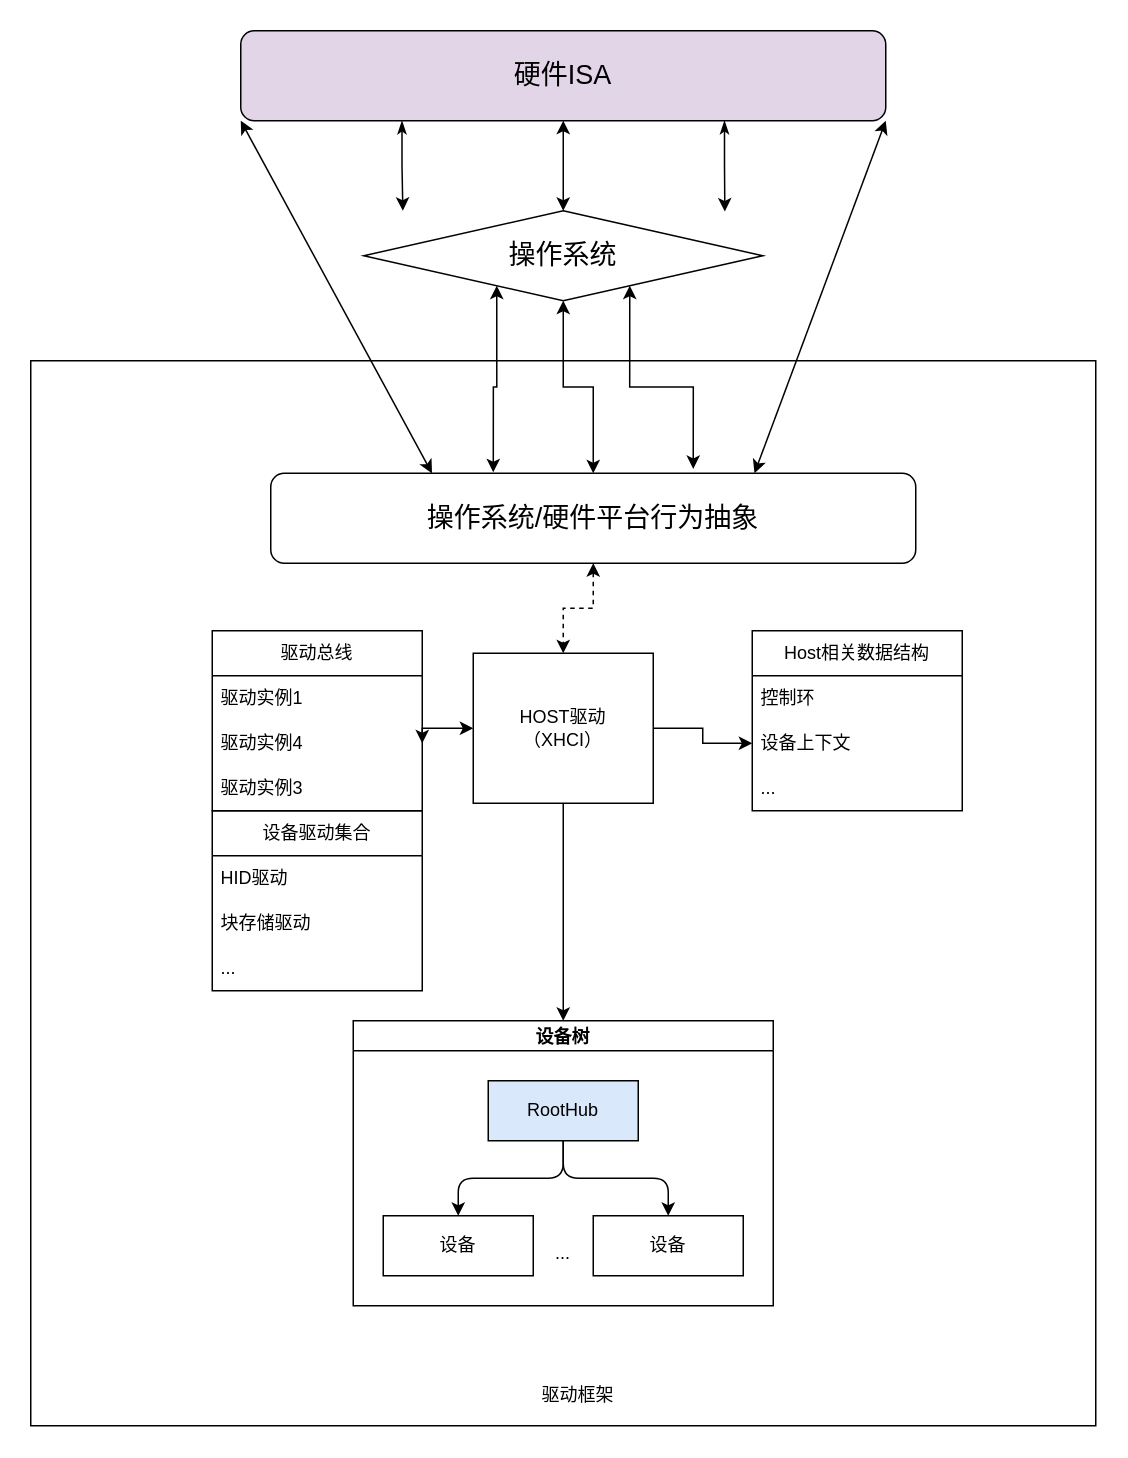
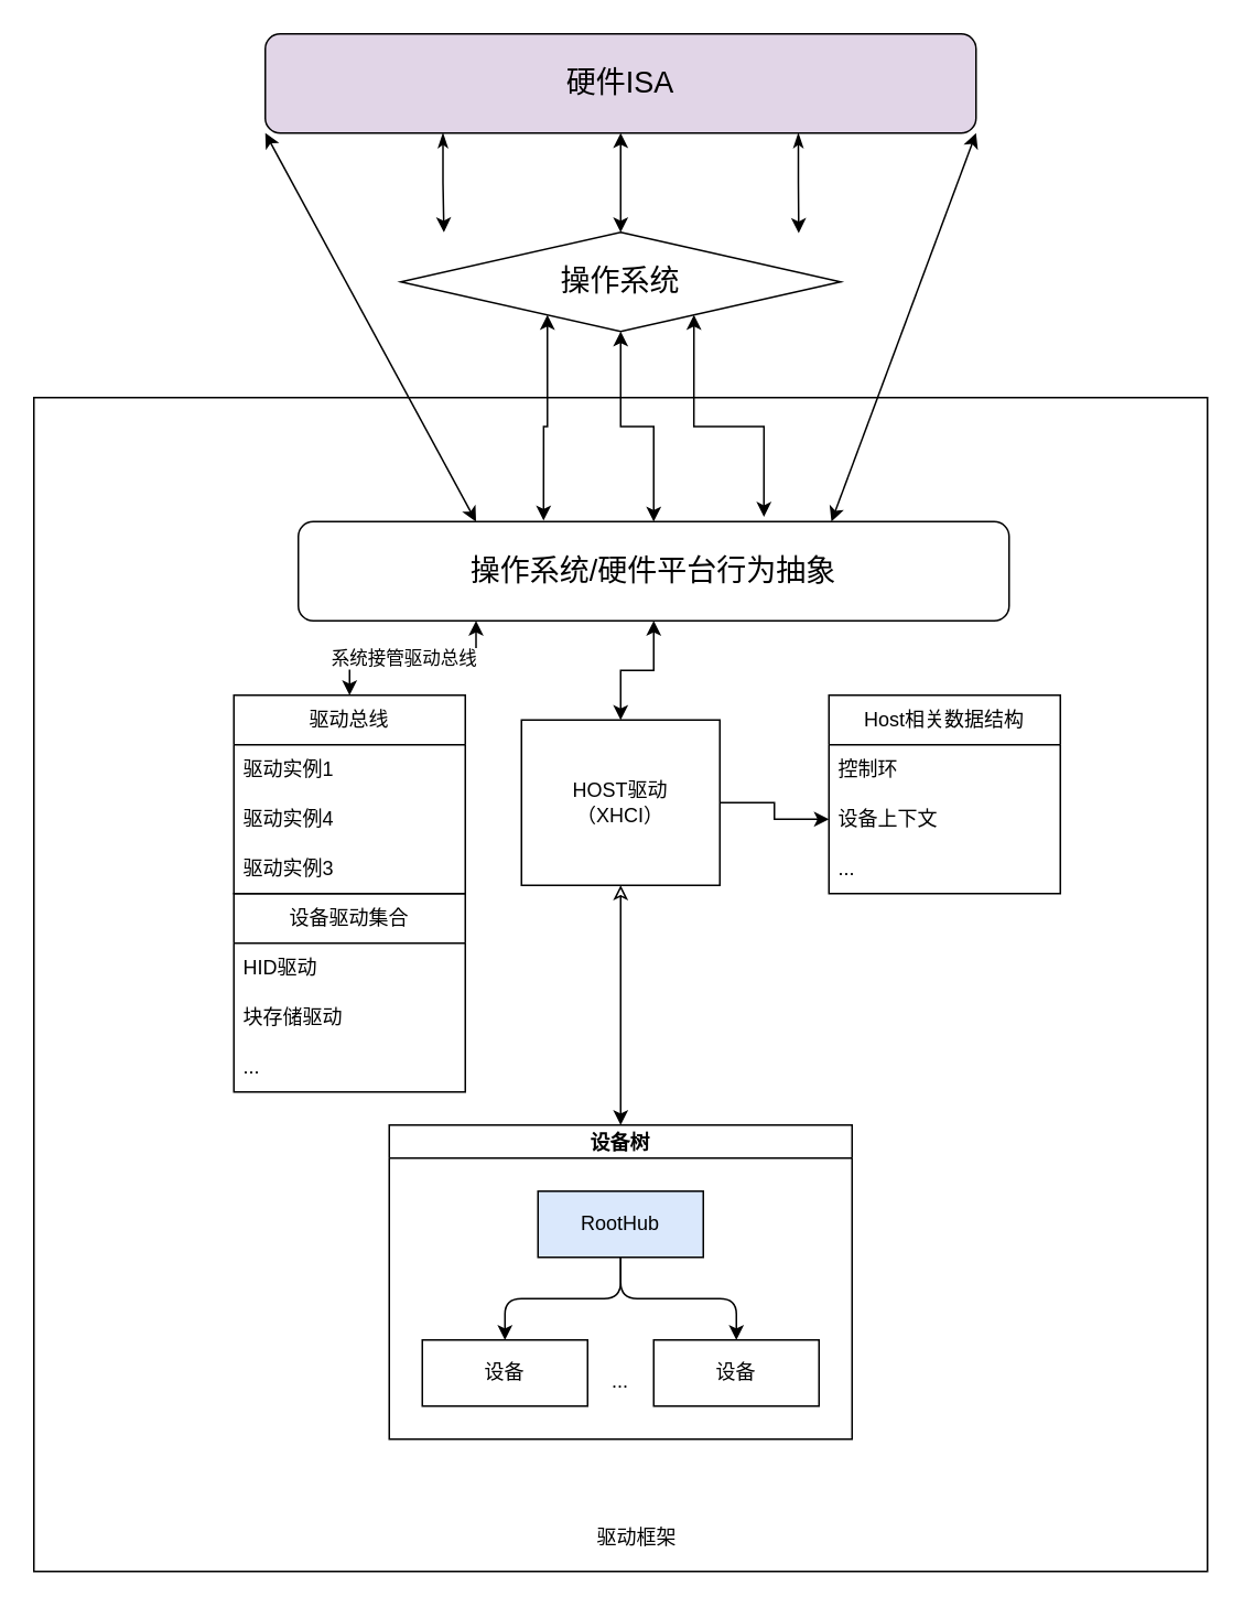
  <mxCell id="0" />
  <mxCell id="1" parent="0" />
  <mxCell id="2" value="" style="whiteSpace=wrap;html=1;aspect=fixed;movable=1;resizable=1;rotatable=1;deletable=1;editable=1;locked=0;connectable=1;rounded=0;strokeWidth=1;fillColor=none;" vertex="1" parent="1"><mxGeometry x="20" y="240" width="710" height="710" as="geometry" /></mxCell>
  <mxCell id="3" style="edgeStyle=orthogonalEdgeStyle;rounded=0;orthogonalLoop=1;jettySize=auto;html=1;exitX=0.5;exitY=0;exitDx=0;exitDy=0;entryX=0.5;entryY=1;entryDx=0;entryDy=0;startArrow=classic;startFill=1;" edge="1" parent="1" source="5" target="7"><mxGeometry relative="1" as="geometry" /></mxCell>
- <mxCell id="4" style="edgeStyle=orthogonalEdgeStyle;rounded=0;orthogonalLoop=1;jettySize=auto;html=1;entryX=0.5;entryY=0;entryDx=0;entryDy=0;startArrow=classic;startFill=1;dashed=1;" edge="1" parent="1" source="5" target="17"><mxGeometry relative="1" as="geometry" /></mxCell>
+ <mxCell id="4" style="edgeStyle=orthogonalEdgeStyle;rounded=0;orthogonalLoop=1;jettySize=auto;html=1;entryX=0.5;entryY=0;entryDx=0;entryDy=0;startArrow=classic;startFill=1;" edge="1" parent="1" source="5" target="17"><mxGeometry relative="1" as="geometry" /></mxCell>
  <mxCell id="5" value="&lt;font style=&quot;font-size: 18px;&quot;&gt;操作系统/硬件平台行为抽象&lt;/font&gt;" style="rounded=1;whiteSpace=wrap;html=1;" vertex="1" parent="1"><mxGeometry x="180" y="315" width="430" height="60" as="geometry" /></mxCell>
  <mxCell id="6" style="edgeStyle=orthogonalEdgeStyle;rounded=0;orthogonalLoop=1;jettySize=auto;html=1;entryX=0.5;entryY=1;entryDx=0;entryDy=0;startArrow=classic;startFill=1;" edge="1" parent="1" source="7" target="10"><mxGeometry relative="1" as="geometry" /></mxCell>
  <mxCell id="7" value="&lt;font style=&quot;font-size: 18px;&quot;&gt;操作系统&lt;/font&gt;" style="rhombus;whiteSpace=wrap;html=1;" vertex="1" parent="1"><mxGeometry x="242" y="140" width="266" height="60" as="geometry" /></mxCell>
  <mxCell id="8" style="edgeStyle=orthogonalEdgeStyle;rounded=0;orthogonalLoop=1;jettySize=auto;html=1;exitX=0.25;exitY=1;exitDx=0;exitDy=0;entryX=0.345;entryY=-0.011;entryDx=0;entryDy=0;entryPerimeter=0;strokeColor=default;align=center;verticalAlign=middle;fontFamily=Helvetica;fontSize=11;fontColor=default;labelBackgroundColor=default;startArrow=classic;startFill=1;endArrow=classic;" edge="1" parent="1" source="7" target="5"><mxGeometry relative="1" as="geometry" /></mxCell>
  <mxCell id="9" style="edgeStyle=orthogonalEdgeStyle;rounded=0;orthogonalLoop=1;jettySize=auto;html=1;exitX=0.75;exitY=1;exitDx=0;exitDy=0;entryX=0.655;entryY=-0.048;entryDx=0;entryDy=0;entryPerimeter=0;strokeColor=default;align=center;verticalAlign=middle;fontFamily=Helvetica;fontSize=11;fontColor=default;labelBackgroundColor=default;startArrow=classic;startFill=1;endArrow=classic;" edge="1" parent="1" source="7" target="5"><mxGeometry relative="1" as="geometry" /></mxCell>
  <mxCell id="10" value="&lt;font style=&quot;font-size: 18px;&quot;&gt;硬件ISA&lt;/font&gt;" style="rounded=1;whiteSpace=wrap;html=1;fillColor=#e1d5e7;" vertex="1" parent="1"><mxGeometry x="160" width="430" height="60" as="geometry" y="20" /></mxCell>
  <mxCell id="11" style="edgeStyle=orthogonalEdgeStyle;rounded=0;orthogonalLoop=1;jettySize=auto;html=1;exitX=0.25;exitY=1;exitDx=0;exitDy=0;entryX=0.098;entryY=0;entryDx=0;entryDy=0;entryPerimeter=0;startArrow=classicThin;startFill=1;" edge="1" parent="1" source="10" target="7"><mxGeometry relative="1" as="geometry" /></mxCell>
  <mxCell id="12" style="edgeStyle=orthogonalEdgeStyle;rounded=0;orthogonalLoop=1;jettySize=auto;html=1;exitX=0.75;exitY=1;exitDx=0;exitDy=0;entryX=0.905;entryY=0.008;entryDx=0;entryDy=0;entryPerimeter=0;startArrow=classicThin;startFill=1;" edge="1" parent="1" source="10" target="7"><mxGeometry relative="1" as="geometry" /></mxCell>
  <mxCell id="13" value="" style="endArrow=classic;startArrow=classic;html=1;rounded=0;entryX=0.25;entryY=0;entryDx=0;entryDy=0;exitX=0;exitY=1;exitDx=0;exitDy=0;" edge="1" parent="1" source="10" target="5"><mxGeometry width="50" height="50" relative="1" as="geometry"><mxPoint x="351" y="410" as="sourcePoint" /><mxPoint x="401" y="360" as="targetPoint" /></mxGeometry></mxCell>
  <mxCell id="14" value="" style="endArrow=classic;startArrow=classic;html=1;rounded=0;exitX=0.75;exitY=0;exitDx=0;exitDy=0;entryX=1;entryY=1;entryDx=0;entryDy=0;" edge="1" parent="1" source="5" target="10"><mxGeometry width="50" height="50" relative="1" as="geometry"><mxPoint x="351" y="410" as="sourcePoint" /><mxPoint x="401" y="360" as="targetPoint" /></mxGeometry></mxCell>
- <mxCell id="15" style="edgeStyle=orthogonalEdgeStyle;rounded=0;orthogonalLoop=1;jettySize=auto;html=1;exitX=0;exitY=0.5;exitDx=0;exitDy=0;entryX=1;entryY=0.5;entryDx=0;entryDy=0;startArrow=classic;startFill=1;" edge="1" parent="1" source="17" target="25"><mxGeometry relative="1" as="geometry" /></mxCell>
  <mxCell id="16" style="edgeStyle=orthogonalEdgeStyle;rounded=0;orthogonalLoop=1;jettySize=auto;html=1;exitX=1;exitY=0.5;exitDx=0;exitDy=0;entryX=0;entryY=0.5;entryDx=0;entryDy=0;" edge="1" parent="1" source="17" target="37"><mxGeometry relative="1" as="geometry"><mxPoint x="481" y="495" as="targetPoint" /></mxGeometry></mxCell>
  <mxCell id="17" value="HOST驱动&lt;br&gt;（XHCI）" style="whiteSpace=wrap;html=1;aspect=fixed;" vertex="1" parent="1"><mxGeometry x="315" y="435" width="120" height="100" as="geometry" /></mxCell>
  <mxCell id="18" value="" style="group" vertex="1" connectable="0" parent="1"><mxGeometry x="141" y="420" width="140" height="240" as="geometry" /></mxCell>
  <mxCell id="19" value="设备驱动集合" style="swimlane;fontStyle=0;childLayout=stackLayout;horizontal=1;startSize=30;horizontalStack=0;resizeParent=1;resizeParentMax=0;resizeLast=0;collapsible=1;marginBottom=0;whiteSpace=wrap;html=1;" vertex="1" parent="18"><mxGeometry y="120" width="140" height="120" as="geometry" /></mxCell>
  <mxCell id="20" value="HID驱动" style="text;strokeColor=none;fillColor=none;align=left;verticalAlign=middle;spacingLeft=4;spacingRight=4;overflow=hidden;points=[[0,0.5],[1,0.5]];portConstraint=eastwest;rotatable=0;whiteSpace=wrap;html=1;" vertex="1" parent="19"><mxGeometry y="30" width="140" height="30" as="geometry" /></mxCell>
  <mxCell id="21" value="块存储驱动" style="text;strokeColor=none;fillColor=none;align=left;verticalAlign=middle;spacingLeft=4;spacingRight=4;overflow=hidden;points=[[0,0.5],[1,0.5]];portConstraint=eastwest;rotatable=0;whiteSpace=wrap;html=1;" vertex="1" parent="19"><mxGeometry y="60" width="140" height="30" as="geometry" /></mxCell>
  <mxCell id="22" value="..." style="text;strokeColor=none;fillColor=none;align=left;verticalAlign=middle;spacingLeft=4;spacingRight=4;overflow=hidden;points=[[0,0.5],[1,0.5]];portConstraint=eastwest;rotatable=0;whiteSpace=wrap;html=1;" vertex="1" parent="19"><mxGeometry y="90" width="140" height="30" as="geometry" /></mxCell>
  <mxCell id="23" value="驱动总线" style="swimlane;fontStyle=0;childLayout=stackLayout;horizontal=1;startSize=30;horizontalStack=0;resizeParent=1;resizeParentMax=0;resizeLast=0;collapsible=1;marginBottom=0;whiteSpace=wrap;html=1;" vertex="1" parent="18"><mxGeometry width="140" height="120" as="geometry" /></mxCell>
  <mxCell id="24" value="驱动实例1" style="text;strokeColor=none;fillColor=none;align=left;verticalAlign=middle;spacingLeft=4;spacingRight=4;overflow=hidden;points=[[0,0.5],[1,0.5]];portConstraint=eastwest;rotatable=0;whiteSpace=wrap;html=1;" vertex="1" parent="23"><mxGeometry y="30" width="140" height="30" as="geometry" /></mxCell>
  <mxCell id="25" value="驱动实例4" style="text;strokeColor=none;fillColor=none;align=left;verticalAlign=middle;spacingLeft=4;spacingRight=4;overflow=hidden;points=[[0,0.5],[1,0.5]];portConstraint=eastwest;rotatable=0;whiteSpace=wrap;html=1;" vertex="1" parent="23"><mxGeometry y="60" width="140" height="30" as="geometry" /></mxCell>
  <mxCell id="26" value="驱动实例3" style="text;strokeColor=none;fillColor=none;align=left;verticalAlign=middle;spacingLeft=4;spacingRight=4;overflow=hidden;points=[[0,0.5],[1,0.5]];portConstraint=eastwest;rotatable=0;whiteSpace=wrap;html=1;" vertex="1" parent="23"><mxGeometry y="90" width="140" height="30" as="geometry" /></mxCell>
- <mxCell id="27" style="edgeStyle=orthogonalEdgeStyle;rounded=0;orthogonalLoop=1;jettySize=auto;html=1;entryX=0.5;entryY=1;entryDx=0;entryDy=0;startArrow=classic;startFill=1;endArrow=none;endFill=0;" edge="1" parent="1" source="28" target="17"><mxGeometry relative="1" as="geometry" /></mxCell>
+ <mxCell id="27" style="edgeStyle=orthogonalEdgeStyle;rounded=0;orthogonalLoop=1;jettySize=auto;html=1;entryX=0.5;entryY=1;entryDx=0;entryDy=0;startArrow=classic;startFill=1;endArrow=classic;endFill=0;" edge="1" parent="1" source="28" target="17"><mxGeometry relative="1" as="geometry" /></mxCell>
  <mxCell id="28" value="设备树" style="swimlane;startSize=20;horizontal=1;childLayout=treeLayout;horizontalTree=0;sortEdges=1;resizable=0;containerType=tree;fontSize=12;" vertex="1" parent="1"><mxGeometry x="235" y="680" width="280" height="190" as="geometry" /></mxCell>
  <mxCell id="29" value="RootHub" style="whiteSpace=wrap;html=1;fillColor=#dae8fc;" vertex="1" parent="28"><mxGeometry x="90" y="40" width="100" height="40" as="geometry" /></mxCell>
  <mxCell id="30" value="设备" style="whiteSpace=wrap;html=1;" vertex="1" parent="28"><mxGeometry x="20" y="130" width="100" height="40" as="geometry" /></mxCell>
  <mxCell id="31" value="" style="edgeStyle=elbowEdgeStyle;elbow=vertical;html=1;rounded=1;curved=0;sourcePerimeterSpacing=0;targetPerimeterSpacing=0;startSize=6;endSize=6;" edge="1" parent="28" source="29" target="30"><mxGeometry relative="1" as="geometry" /></mxCell>
  <mxCell id="32" value="设备" style="whiteSpace=wrap;html=1;" vertex="1" parent="28"><mxGeometry x="160" y="130" width="100" height="40" as="geometry" /></mxCell>
  <mxCell id="33" value="" style="edgeStyle=elbowEdgeStyle;elbow=vertical;html=1;rounded=1;curved=0;sourcePerimeterSpacing=0;targetPerimeterSpacing=0;startSize=6;endSize=6;" edge="1" parent="28" source="29" target="32"><mxGeometry relative="1" as="geometry" /></mxCell>
  <mxCell id="34" value="..." style="text;html=1;align=center;verticalAlign=middle;whiteSpace=wrap;rounded=0;" vertex="1" parent="28"><mxGeometry x="110" y="140" width="60" height="30" as="geometry" /></mxCell>
  <mxCell id="35" value="Host相关数据结构" style="swimlane;fontStyle=0;childLayout=stackLayout;horizontal=1;startSize=30;horizontalStack=0;resizeParent=1;resizeParentMax=0;resizeLast=0;collapsible=1;marginBottom=0;whiteSpace=wrap;html=1;" vertex="1" parent="1"><mxGeometry x="501" y="420" width="140" height="120" as="geometry" /></mxCell>
  <mxCell id="36" value="控制环" style="text;strokeColor=none;fillColor=none;align=left;verticalAlign=middle;spacingLeft=4;spacingRight=4;overflow=hidden;points=[[0,0.5],[1,0.5]];portConstraint=eastwest;rotatable=0;whiteSpace=wrap;html=1;" vertex="1" parent="35"><mxGeometry y="30" width="140" height="30" as="geometry" /></mxCell>
  <mxCell id="37" value="设备上下文" style="text;strokeColor=none;fillColor=none;align=left;verticalAlign=middle;spacingLeft=4;spacingRight=4;overflow=hidden;points=[[0,0.5],[1,0.5]];portConstraint=eastwest;rotatable=0;whiteSpace=wrap;html=1;" vertex="1" parent="35"><mxGeometry y="60" width="140" height="30" as="geometry" /></mxCell>
  <mxCell id="38" value="..." style="text;strokeColor=none;fillColor=none;align=left;verticalAlign=middle;spacingLeft=4;spacingRight=4;overflow=hidden;points=[[0,0.5],[1,0.5]];portConstraint=eastwest;rotatable=0;whiteSpace=wrap;html=1;" vertex="1" parent="35"><mxGeometry y="90" width="140" height="30" as="geometry" /></mxCell>
+ <mxCell id="39" style="edgeStyle=orthogonalEdgeStyle;rounded=0;orthogonalLoop=1;jettySize=auto;html=1;exitX=0.5;exitY=0;exitDx=0;exitDy=0;entryX=0.25;entryY=1;entryDx=0;entryDy=0;startArrow=classic;startFill=1;" edge="1" parent="1" source="23" target="5"><mxGeometry relative="1" as="geometry" /></mxCell>
+ <mxCell id="40" value="系统接管驱动总线" style="edgeLabel;html=1;align=center;verticalAlign=middle;resizable=0;points=[];" vertex="1" connectable="0" parent="39"><mxGeometry x="-0.099" relative="1" as="geometry"><mxPoint as="offset" /></mxGeometry></mxCell>
  <mxCell id="41" value="驱动框架" style="text;html=1;align=center;verticalAlign=middle;whiteSpace=wrap;rounded=0;" vertex="1" parent="1"><mxGeometry x="219" y="915" width="332" height="30" as="geometry" /></mxCell>
